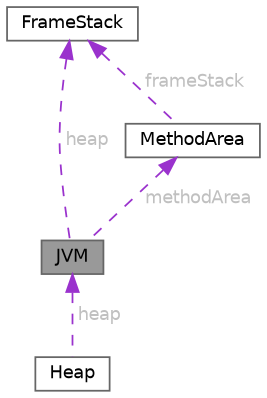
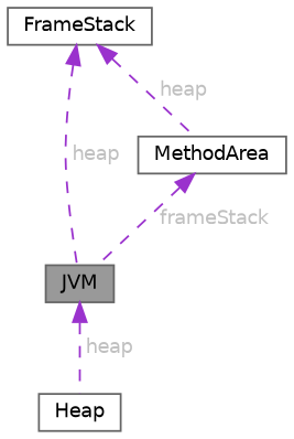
  digraph {
    node [color=gray40 fillcolor=white fontname=Helvetica fontsize=10 shape=box style=filled]
    edge [color=darkorchid3 dir=back fontcolor=grey fontname=Helvetica fontsize=10 labelfontname=Helvetica labelfontsize=10 style=dashed]
    n1 [fillcolor=grey60 fontcolor=black height=0.2 label=JVM width=0.4]
    n2 [height=0.2 label=Heap width=0.4]
    n3 [height=0.2 label=FrameStack width=0.4]
    n4 [height=0.2 label=MethodArea width=0.4]
    n1 -> n2 [label=" heap"]
    n3 -> n1 [label=" heap"]
-   n3 -> n4 [label=" frameStack"]
-   n4 -> n1 [label=" methodArea"]
+   n3 -> n4 [label=" heap"]
+   n4 -> n1 [label=" frameStack"]
  }
